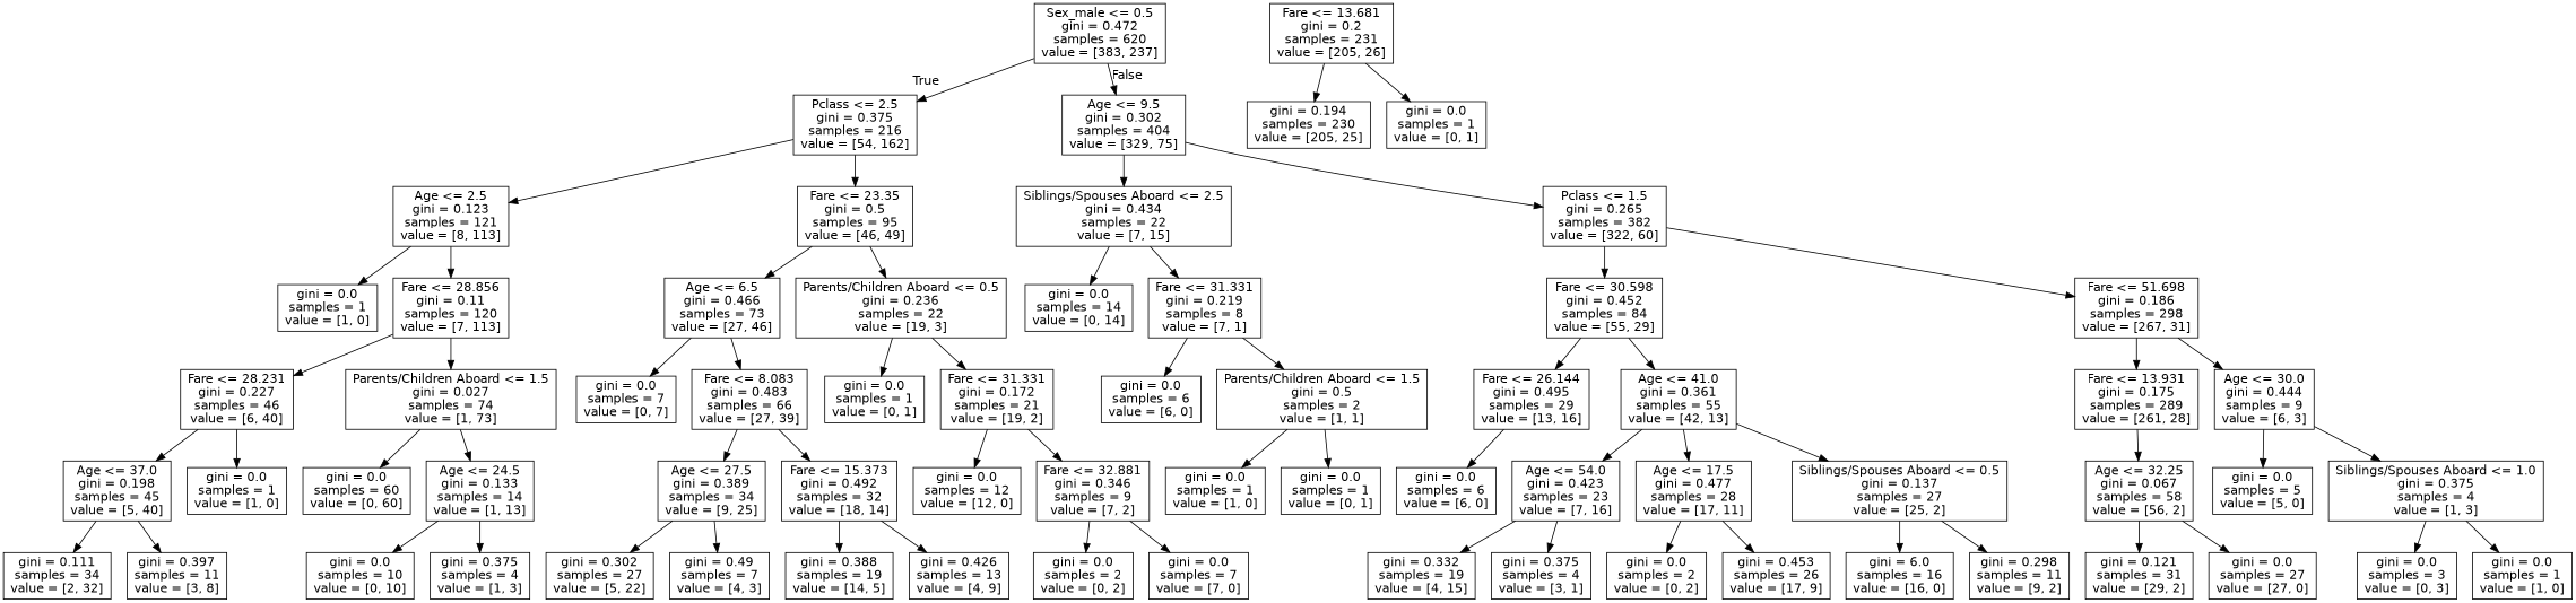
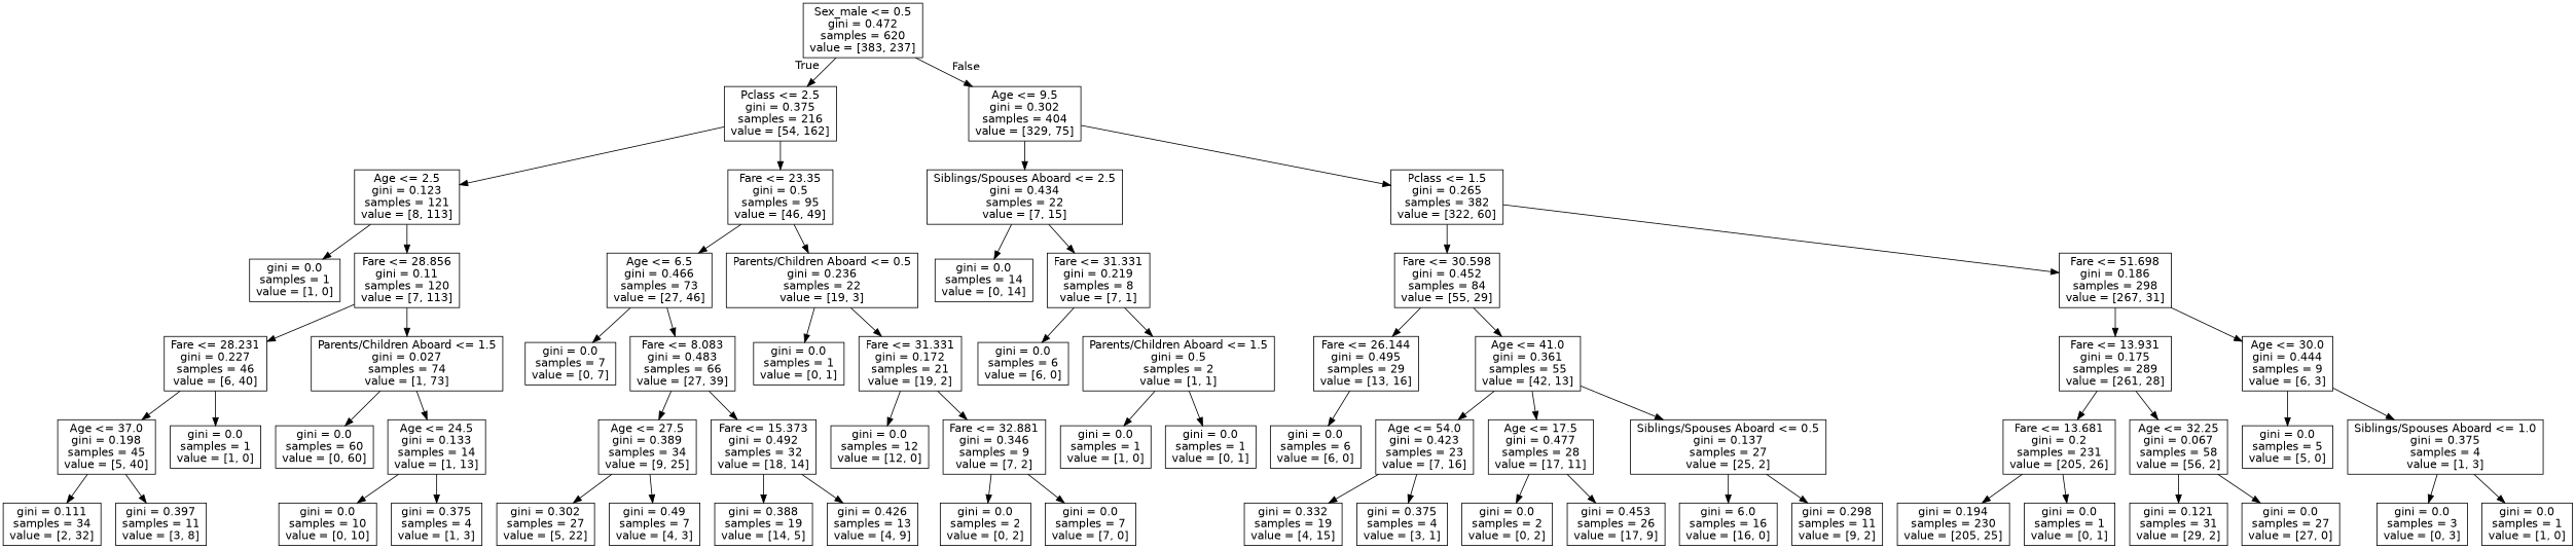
  digraph {
    node [fontname=helvetica shape=box]
    edge [fontname=helvetica]
    n1 [label="Sex_male <= 0.5\ngini = 0.472\nsamples = 620\nvalue = [383, 237]"]
    n2 [label="Pclass <= 2.5\ngini = 0.375\nsamples = 216\nvalue = [54, 162]"]
    n3 [label="Age <= 9.5\ngini = 0.302\nsamples = 404\nvalue = [329, 75]"]
    n4 [label="Age <= 2.5\ngini = 0.123\nsamples = 121\nvalue = [8, 113]"]
    n5 [label="Fare <= 23.35\ngini = 0.5\nsamples = 95\nvalue = [46, 49]"]
    n6 [label="Siblings/Spouses Aboard <= 2.5\ngini = 0.434\nsamples = 22\nvalue = [7, 15]"]
    n7 [label="Pclass <= 1.5\ngini = 0.265\nsamples = 382\nvalue = [322, 60]"]
    n8 [label="gini = 0.0\nsamples = 1\nvalue = [1, 0]"]
    n9 [label="Fare <= 28.856\ngini = 0.11\nsamples = 120\nvalue = [7, 113]"]
    n10 [label="Age <= 6.5\ngini = 0.466\nsamples = 73\nvalue = [27, 46]"]
    n11 [label="Parents/Children Aboard <= 0.5\ngini = 0.236\nsamples = 22\nvalue = [19, 3]"]
    n12 [label="Fare <= 28.231\ngini = 0.227\nsamples = 46\nvalue = [6, 40]"]
    n13 [label="Parents/Children Aboard <= 1.5\ngini = 0.027\nsamples = 74\nvalue = [1, 73]"]
    n14 [label="Age <= 37.0\ngini = 0.198\nsamples = 45\nvalue = [5, 40]"]
    n15 [label="gini = 0.0\nsamples = 1\nvalue = [1, 0]"]
    n16 [label="gini = 0.0\nsamples = 60\nvalue = [0, 60]"]
    n17 [label="Age <= 24.5\ngini = 0.133\nsamples = 14\nvalue = [1, 13]"]
    n18 [label="gini = 0.111\nsamples = 34\nvalue = [2, 32]"]
    n19 [label="gini = 0.397\nsamples = 11\nvalue = [3, 8]"]
    n20 [label="gini = 0.0\nsamples = 10\nvalue = [0, 10]"]
    n21 [label="gini = 0.375\nsamples = 4\nvalue = [1, 3]"]
    n22 [label="gini = 0.0\nsamples = 7\nvalue = [0, 7]"]
    n23 [label="Fare <= 8.083\ngini = 0.483\nsamples = 66\nvalue = [27, 39]"]
    n24 [label="gini = 0.0\nsamples = 1\nvalue = [0, 1]"]
    n25 [label="Fare <= 31.331\ngini = 0.172\nsamples = 21\nvalue = [19, 2]"]
    n26 [label="Age <= 27.5\ngini = 0.389\nsamples = 34\nvalue = [9, 25]"]
    n27 [label="Fare <= 15.373\ngini = 0.492\nsamples = 32\nvalue = [18, 14]"]
    n28 [label="gini = 0.302\nsamples = 27\nvalue = [5, 22]"]
    n29 [label="gini = 0.49\nsamples = 7\nvalue = [4, 3]"]
    n30 [label="gini = 0.388\nsamples = 19\nvalue = [14, 5]"]
    n31 [label="gini = 0.426\nsamples = 13\nvalue = [4, 9]"]
    n32 [label="gini = 0.0\nsamples = 12\nvalue = [12, 0]"]
    n33 [label="Fare <= 32.881\ngini = 0.346\nsamples = 9\nvalue = [7, 2]"]
    n34 [label="gini = 0.0\nsamples = 2\nvalue = [0, 2]"]
    n35 [label="gini = 0.0\nsamples = 7\nvalue = [7, 0]"]
    n36 [label="gini = 0.0\nsamples = 14\nvalue = [0, 14]"]
    n37 [label="Fare <= 31.331\ngini = 0.219\nsamples = 8\nvalue = [7, 1]"]
    n38 [label="Fare <= 30.598\ngini = 0.452\nsamples = 84\nvalue = [55, 29]"]
    n39 [label="Fare <= 51.698\ngini = 0.186\nsamples = 298\nvalue = [267, 31]"]
    n40 [label="gini = 0.0\nsamples = 6\nvalue = [6, 0]"]
    n41 [label="Parents/Children Aboard <= 1.5\ngini = 0.5\nsamples = 2\nvalue = [1, 1]"]
    n42 [label="gini = 0.0\nsamples = 1\nvalue = [1, 0]"]
    n43 [label="gini = 0.0\nsamples = 1\nvalue = [0, 1]"]
    n44 [label="Fare <= 26.144\ngini = 0.495\nsamples = 29\nvalue = [13, 16]"]
    n45 [label="Age <= 41.0\ngini = 0.361\nsamples = 55\nvalue = [42, 13]"]
    n46 [label="Fare <= 13.931\ngini = 0.175\nsamples = 289\nvalue = [261, 28]"]
    n47 [label="Age <= 30.0\ngini = 0.444\nsamples = 9\nvalue = [6, 3]"]
    n48 [label="gini = 0.0\nsamples = 6\nvalue = [6, 0]"]
    n49 [label="Age <= 54.0\ngini = 0.423\nsamples = 23\nvalue = [7, 16]"]
    n50 [label="Age <= 17.5\ngini = 0.477\nsamples = 28\nvalue = [17, 11]"]
    n51 [label="Siblings/Spouses Aboard <= 0.5\ngini = 0.137\nsamples = 27\nvalue = [25, 2]"]
    n52 [label="gini = 0.332\nsamples = 19\nvalue = [4, 15]"]
    n53 [label="gini = 0.375\nsamples = 4\nvalue = [3, 1]"]
    n54 [label="gini = 0.0\nsamples = 2\nvalue = [0, 2]"]
    n55 [label="gini = 0.453\nsamples = 26\nvalue = [17, 9]"]
    n56 [label="gini = 6.0\nsamples = 16\nvalue = [16, 0]"]
    n57 [label="gini = 0.298\nsamples = 11\nvalue = [9, 2]"]
    n58 [label="Fare <= 13.681\ngini = 0.2\nsamples = 231\nvalue = [205, 26]"]
    n59 [label="Age <= 32.25\ngini = 0.067\nsamples = 58\nvalue = [56, 2]"]
    n60 [label="gini = 0.0\nsamples = 5\nvalue = [5, 0]"]
    n61 [label="Siblings/Spouses Aboard <= 1.0\ngini = 0.375\nsamples = 4\nvalue = [1, 3]"]
    n62 [label="gini = 0.194\nsamples = 230\nvalue = [205, 25]"]
    n63 [label="gini = 0.0\nsamples = 1\nvalue = [0, 1]"]
    n64 [label="gini = 0.121\nsamples = 31\nvalue = [29, 2]"]
    n65 [label="gini = 0.0\nsamples = 27\nvalue = [27, 0]"]
    n66 [label="gini = 0.0\nsamples = 3\nvalue = [0, 3]"]
    n67 [label="gini = 0.0\nsamples = 1\nvalue = [1, 0]"]
    n1 -> n2 [headlabel=True labelangle=45 labeldistance=2.5]
    n1 -> n3 [headlabel=False labelangle=-45 labeldistance=2.5]
    n2 -> n4
    n2 -> n5
    n3 -> n6
    n3 -> n7
    n4 -> n8
    n4 -> n9
    n5 -> n10
    n5 -> n11
    n6 -> n36
    n6 -> n37
    n7 -> n38
    n7 -> n39
    n9 -> n12
    n9 -> n13
    n10 -> n22
    n10 -> n23
    n11 -> n24
    n11 -> n25
    n12 -> n14
    n12 -> n15
    n13 -> n16
    n13 -> n17
    n14 -> n18
    n14 -> n19
    n17 -> n20
    n17 -> n21
    n23 -> n26
    n23 -> n27
    n25 -> n32
    n25 -> n33
    n26 -> n28
    n26 -> n29
    n27 -> n30
    n27 -> n31
    n33 -> n34
    n33 -> n35
    n37 -> n40
    n37 -> n41
    n38 -> n44
    n38 -> n45
    n39 -> n46
    n39 -> n47
    n41 -> n42
    n41 -> n43
    n44 -> n48
    n45 -> n49
    n45 -> n50
    n45 -> n51
+   n46 -> n58
    n46 -> n59
    n47 -> n60
    n47 -> n61
    n49 -> n52
    n49 -> n53
    n50 -> n54
    n50 -> n55
    n51 -> n56
    n51 -> n57
    n58 -> n62
    n58 -> n63
    n59 -> n64
    n59 -> n65
    n61 -> n66
    n61 -> n67
  }
